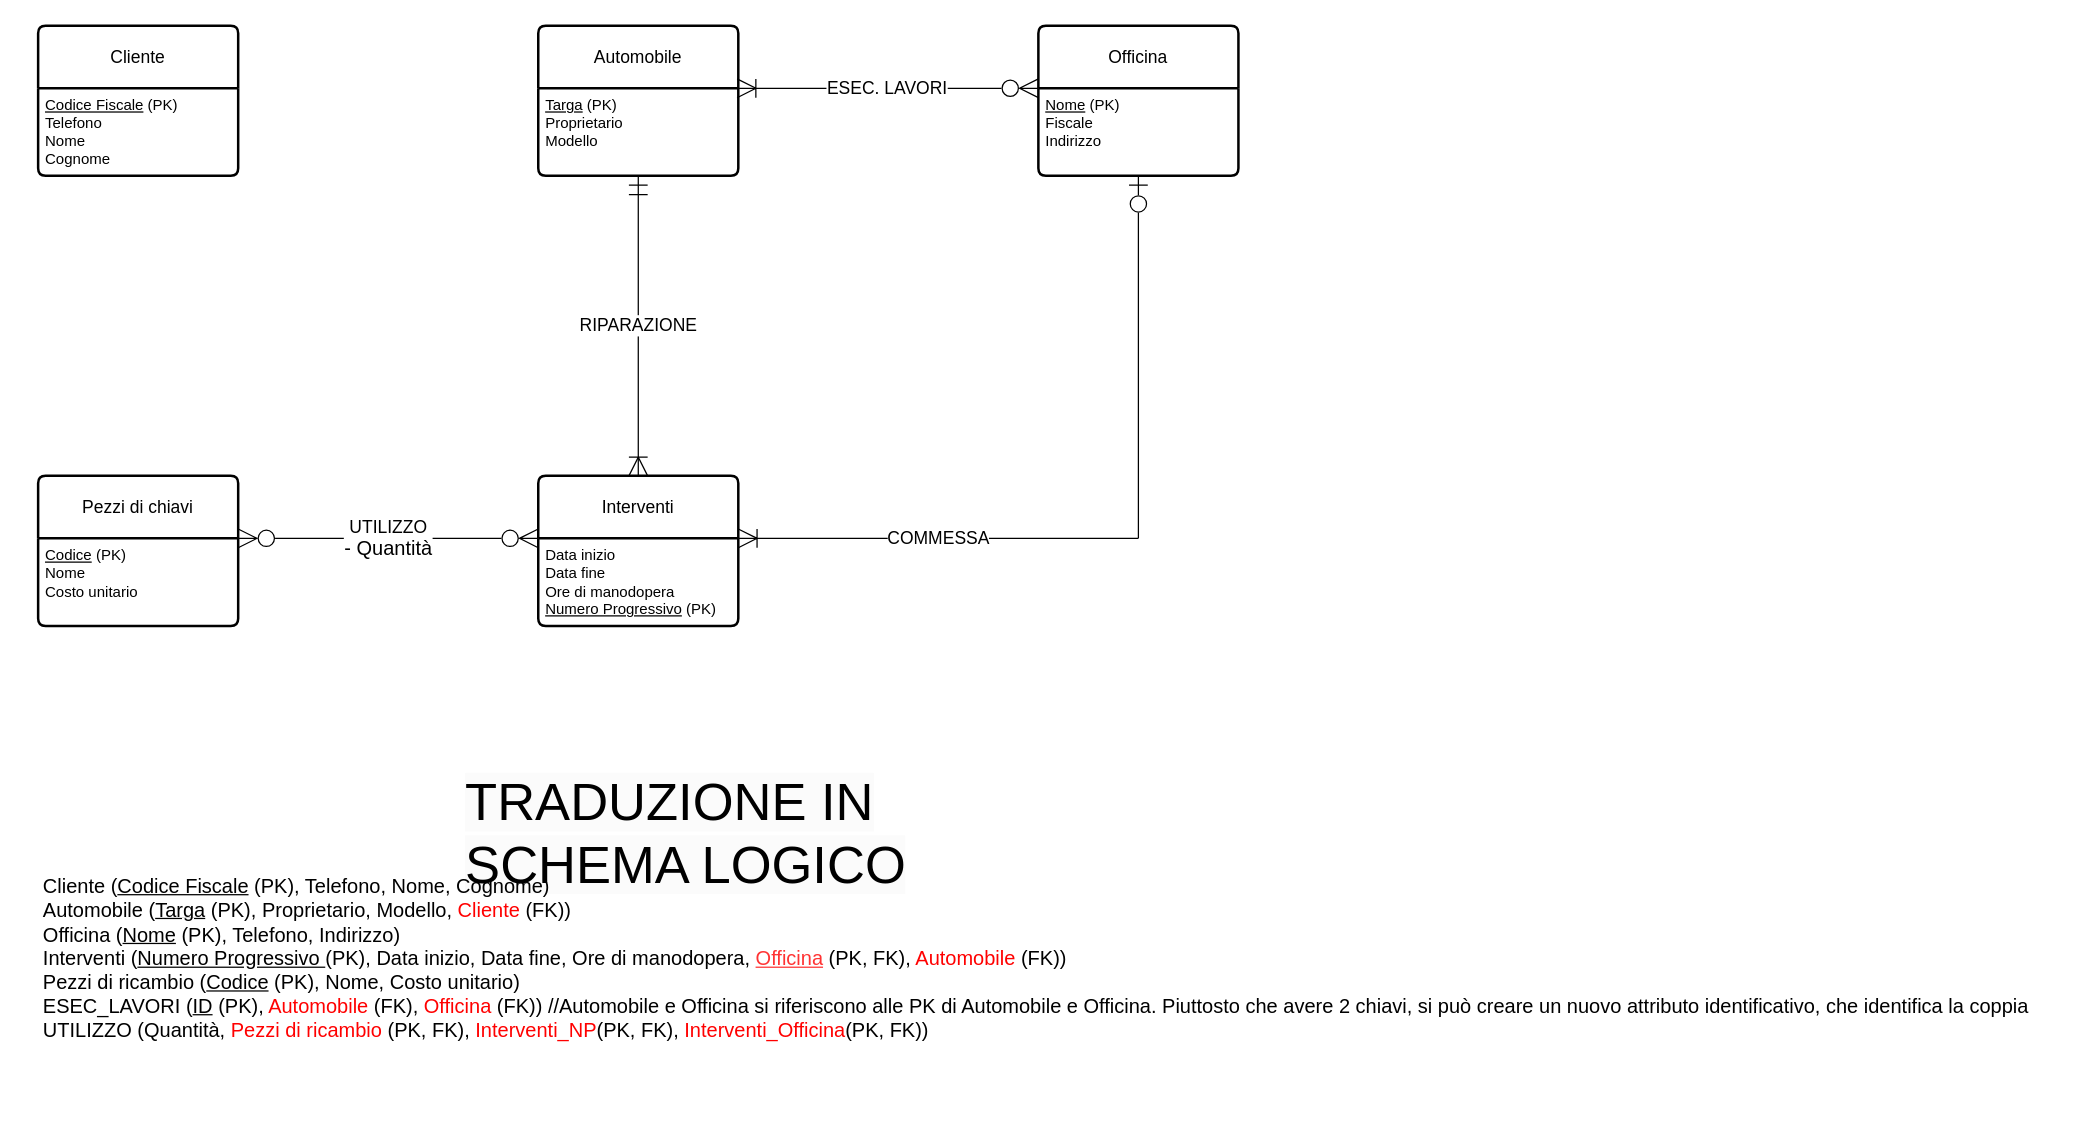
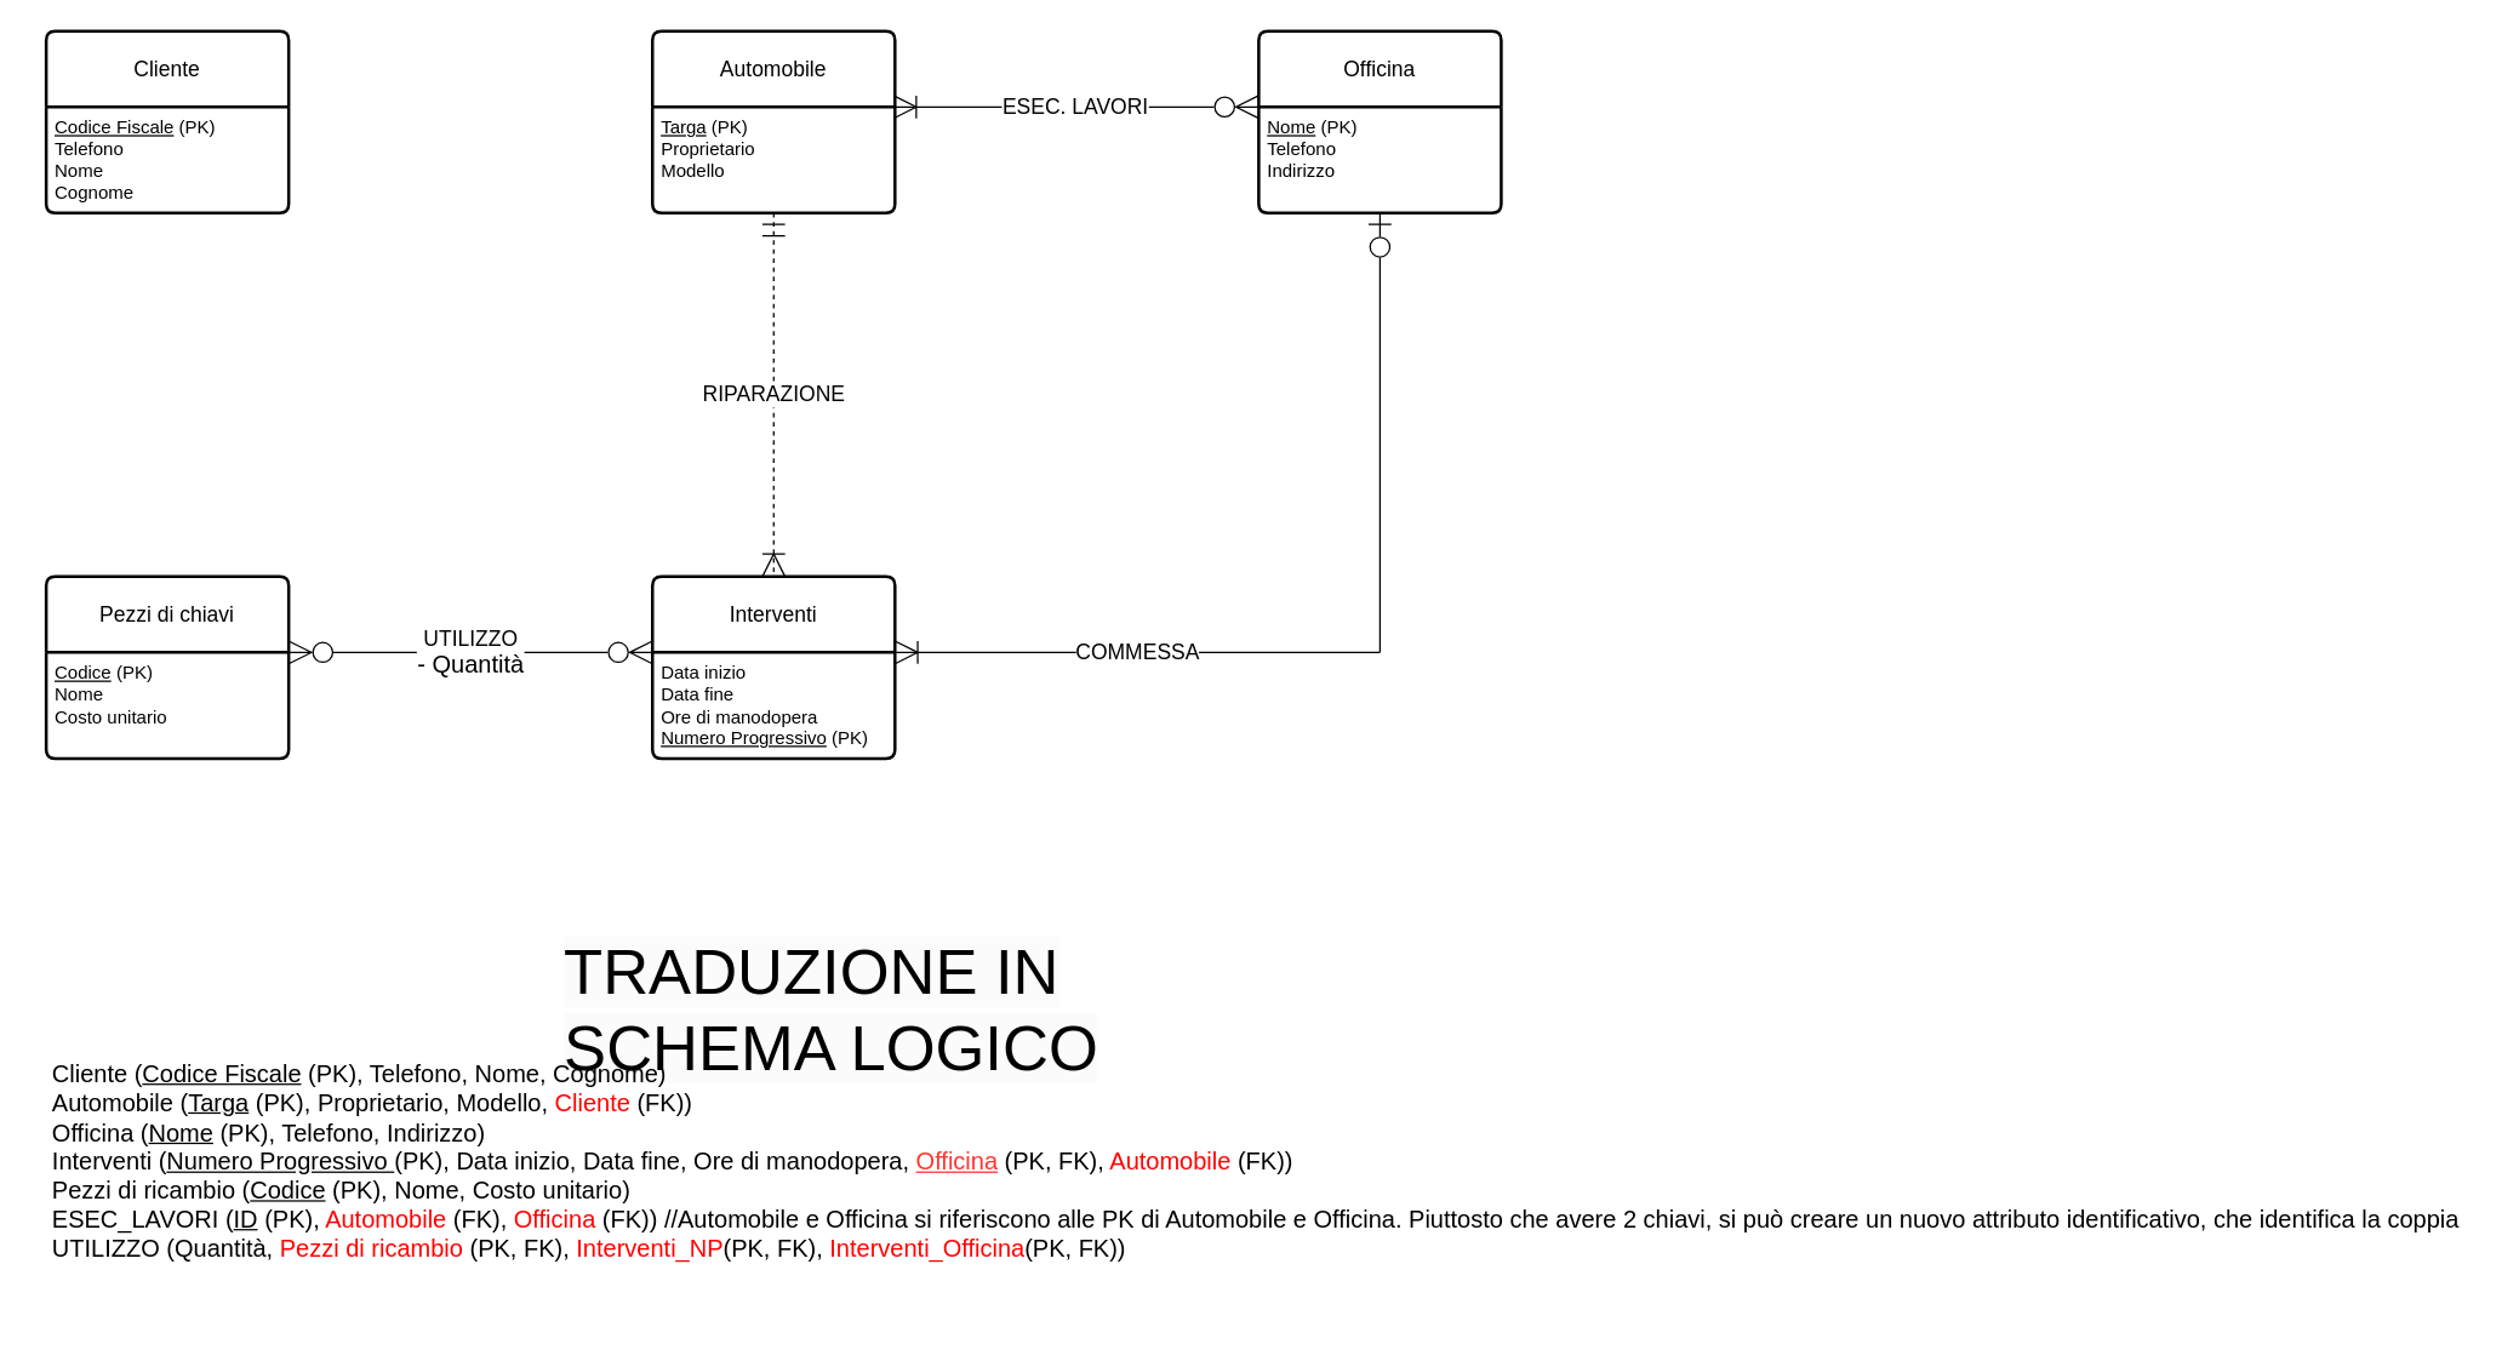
  <mxCell id="0" />
  <mxCell id="1" parent="0" />
  <mxCell id="2" value="Cliente" style="swimlane;childLayout=stackLayout;horizontal=1;startSize=50;horizontalStack=0;rounded=1;fontSize=14;fontStyle=0;strokeWidth=2;resizeParent=0;resizeLast=1;shadow=0;dashed=0;align=center;arcSize=4;whiteSpace=wrap;html=1;" parent="1" vertex="1"><mxGeometry x="30" y="20" width="160" height="120" as="geometry" /></mxCell>
  <mxCell id="3" value="&lt;u&gt;Codice Fiscale&lt;/u&gt; (PK)&lt;div&gt;Telefono&lt;/div&gt;&lt;div&gt;Nome&lt;/div&gt;&lt;div&gt;Cognome&lt;/div&gt;" style="align=left;strokeColor=none;fillColor=none;spacingLeft=4;fontSize=12;verticalAlign=top;resizable=0;rotatable=0;part=1;html=1;" parent="2" vertex="1"><mxGeometry y="50" width="160" height="70" as="geometry" /></mxCell>
  <mxCell id="4" value="Automobile" style="swimlane;childLayout=stackLayout;horizontal=1;startSize=50;horizontalStack=0;rounded=1;fontSize=14;fontStyle=0;strokeWidth=2;resizeParent=0;resizeLast=1;shadow=0;dashed=0;align=center;arcSize=4;whiteSpace=wrap;html=1;" parent="1" vertex="1"><mxGeometry x="430" y="20" width="160" height="120" as="geometry" /></mxCell>
  <mxCell id="5" value="&lt;u&gt;Targa&lt;/u&gt; (PK)&lt;div&gt;Proprietario&lt;/div&gt;&lt;div&gt;Modello&lt;/div&gt;" style="align=left;strokeColor=none;fillColor=none;spacingLeft=4;fontSize=12;verticalAlign=top;resizable=0;rotatable=0;part=1;html=1;" parent="4" vertex="1"><mxGeometry y="50" width="160" height="70" as="geometry" /></mxCell>
  <mxCell id="6" value="Officina" style="swimlane;childLayout=stackLayout;horizontal=1;startSize=50;horizontalStack=0;rounded=1;fontSize=14;fontStyle=0;strokeWidth=2;resizeParent=0;resizeLast=1;shadow=0;dashed=0;align=center;arcSize=4;whiteSpace=wrap;html=1;" parent="1" vertex="1"><mxGeometry y="20" width="160" height="120" as="geometry" x="830" /></mxCell>
- <mxCell id="7" value="&lt;u&gt;Nome&lt;/u&gt; (PK)&lt;div&gt;&lt;div&gt;Fiscale&lt;/div&gt;&lt;div&gt;Indirizzo&lt;/div&gt;&lt;/div&gt;" style="align=left;strokeColor=none;fillColor=none;spacingLeft=4;fontSize=12;verticalAlign=top;resizable=0;rotatable=0;part=1;html=1;" parent="6" vertex="1"><mxGeometry y="50" width="160" height="70" as="geometry" /></mxCell>
+ <mxCell id="7" value="&lt;u&gt;Nome&lt;/u&gt; (PK)&lt;div&gt;&lt;div&gt;Telefono&lt;/div&gt;&lt;div&gt;Indirizzo&lt;/div&gt;&lt;/div&gt;" style="align=left;strokeColor=none;fillColor=none;spacingLeft=4;fontSize=12;verticalAlign=top;resizable=0;rotatable=0;part=1;html=1;" parent="6" vertex="1"><mxGeometry y="50" width="160" height="70" as="geometry" /></mxCell>
  <mxCell id="8" value="&lt;font style=&quot;font-size: 14px;&quot;&gt;ESEC. LAVORI&lt;/font&gt;" style="endArrow=ERzeroToMany;html=1;rounded=0;exitX=0.994;exitY=0.417;exitDx=0;exitDy=0;exitPerimeter=0;entryX=0;entryY=0;entryDx=0;entryDy=0;endSize=13;startSize=13;endFill=0;startArrow=ERoneToMany;startFill=0;" parent="1" source="4" target="7" edge="1"><mxGeometry relative="1" as="geometry"><mxPoint x="670" y="70" as="sourcePoint" /><mxPoint x="800" y="70" as="targetPoint" /></mxGeometry></mxCell>
  <mxCell id="9" value="Interventi" style="swimlane;childLayout=stackLayout;horizontal=1;startSize=50;horizontalStack=0;rounded=1;fontSize=14;fontStyle=0;strokeWidth=2;resizeParent=0;resizeLast=1;shadow=0;dashed=0;align=center;arcSize=4;whiteSpace=wrap;html=1;" parent="1" vertex="1"><mxGeometry x="430" y="380" width="160" height="120" as="geometry" /></mxCell>
  <mxCell id="10" value="Data inizio&lt;div&gt;Data fine&lt;/div&gt;&lt;div&gt;Ore di manodopera&lt;/div&gt;&lt;div&gt;&lt;u&gt;Numero Progressivo&lt;/u&gt; (PK)&lt;/div&gt;" style="align=left;strokeColor=none;fillColor=none;spacingLeft=4;fontSize=12;verticalAlign=top;resizable=0;rotatable=0;part=1;html=1;" parent="9" vertex="1"><mxGeometry y="50" width="160" height="70" as="geometry" /></mxCell>
- <mxCell id="11" value="&lt;font style=&quot;font-size: 14px;&quot;&gt;RIPARAZIONE&lt;/font&gt;" style="endArrow=ERoneToMany;html=1;rounded=0;exitX=0.5;exitY=1;exitDx=0;exitDy=0;entryX=0.5;entryY=0;entryDx=0;entryDy=0;endSize=13;startSize=13;endFill=0;startArrow=ERmandOne;startFill=0;" parent="1" source="5" target="9" edge="1"><mxGeometry relative="1" as="geometry"><mxPoint x="400" y="270" as="sourcePoint" /><mxPoint x="560" y="270" as="targetPoint" /></mxGeometry></mxCell>
+ <mxCell id="11" value="&lt;font style=&quot;font-size: 14px;&quot;&gt;RIPARAZIONE&lt;/font&gt;" style="endArrow=ERoneToMany;html=1;rounded=0;exitX=0.5;exitY=1;exitDx=0;exitDy=0;entryX=0.5;entryY=0;entryDx=0;entryDy=0;endSize=13;startSize=13;endFill=0;startArrow=ERmandOne;startFill=0;dashed=1;" parent="1" source="5" target="9" edge="1"><mxGeometry relative="1" as="geometry"><mxPoint x="400" y="270" as="sourcePoint" /><mxPoint x="560" y="270" as="targetPoint" /></mxGeometry></mxCell>
  <mxCell id="12" value="Pezzi di chiavi" style="swimlane;childLayout=stackLayout;horizontal=1;startSize=50;horizontalStack=0;rounded=1;fontSize=14;fontStyle=0;strokeWidth=2;resizeParent=0;resizeLast=1;shadow=0;dashed=0;align=center;arcSize=4;whiteSpace=wrap;html=1;" parent="1" vertex="1"><mxGeometry x="30" y="380" width="160" height="120" as="geometry" /></mxCell>
  <mxCell id="13" value="&lt;u&gt;Codice&lt;/u&gt; (PK)&lt;div&gt;Nome&lt;/div&gt;&lt;div&gt;Costo unitario&lt;/div&gt;" style="align=left;strokeColor=none;fillColor=none;spacingLeft=4;fontSize=12;verticalAlign=top;resizable=0;rotatable=0;part=1;html=1;" parent="12" vertex="1"><mxGeometry y="50" width="160" height="70" as="geometry" /></mxCell>
  <mxCell id="14" value="&lt;font style=&quot;font-size: 14px;&quot;&gt;UTILIZZO&lt;/font&gt;&lt;div&gt;&lt;font size=&quot;3&quot;&gt;- Quantità&lt;/font&gt;&lt;/div&gt;" style="endArrow=ERzeroToMany;html=1;rounded=0;exitX=1;exitY=0;exitDx=0;exitDy=0;entryX=0;entryY=0;entryDx=0;entryDy=0;endSize=13;startSize=13;endFill=0;startArrow=ERzeroToMany;startFill=0;" parent="1" source="13" target="10" edge="1"><mxGeometry relative="1" as="geometry"><mxPoint x="230" y="430" as="sourcePoint" /><mxPoint x="390" y="430" as="targetPoint" /></mxGeometry></mxCell>
  <mxCell id="15" value="" style="endArrow=none;html=1;rounded=0;exitX=0.5;exitY=1;exitDx=0;exitDy=0;startArrow=ERzeroToOne;startFill=0;endSize=13;startSize=13;" parent="1" source="7" edge="1"><mxGeometry relative="1" as="geometry"><mxPoint y="310" as="sourcePoint" x="830" /><mxPoint x="910" y="430" as="targetPoint" /></mxGeometry></mxCell>
  <mxCell id="16" value="&lt;font style=&quot;font-size: 14px;&quot;&gt;COMMESSA&lt;/font&gt;" style="endArrow=none;html=1;rounded=0;exitX=1;exitY=0;exitDx=0;exitDy=0;startSize=13;endSize=13;endFill=0;startArrow=ERoneToMany;startFill=0;" parent="1" source="10" edge="1"><mxGeometry relative="1" as="geometry"><mxPoint x="630" y="430" as="sourcePoint" /><mxPoint x="910" y="430" as="targetPoint" /></mxGeometry></mxCell>
  <mxCell id="17" value="&lt;span style=&quot;color: rgb(0, 0, 0); font-family: Helvetica; font-size: 42px; font-style: normal; font-variant-ligatures: normal; font-variant-caps: normal; font-weight: 400; letter-spacing: normal; orphans: 2; text-align: center; text-indent: 0px; text-transform: none; widows: 2; word-spacing: 0px; -webkit-text-stroke-width: 0px; white-space: normal; background-color: rgb(251, 251, 251); text-decoration-thickness: initial; text-decoration-style: initial; text-decoration-color: initial; display: inline !important; float: none;&quot;&gt;TRADUZIONE IN SCHEMA LOGICO&lt;/span&gt;" style="text;whiteSpace=wrap;html=1;" parent="1" vertex="1"><mxGeometry x="370" y="610" width="370" height="70" as="geometry" /></mxCell>
  <mxCell id="18" value="&lt;div style=&quot;text-align: left;&quot;&gt;&lt;span style=&quot;font-size: 16px; background-color: initial;&quot;&gt;Cliente (&lt;/span&gt;&lt;u style=&quot;font-size: 16px; background-color: initial;&quot;&gt;Codice Fiscale&lt;/u&gt;&lt;span style=&quot;font-size: 16px; background-color: initial;&quot;&gt; (PK), Telefono, Nome, Cognome)&lt;/span&gt;&lt;/div&gt;&lt;div style=&quot;text-align: left;&quot;&gt;&lt;font size=&quot;3&quot;&gt;Automobile (&lt;u&gt;Targa&lt;/u&gt; (PK), Proprietario, Modello, &lt;font color=&quot;#ff0000&quot;&gt;Cliente&lt;/font&gt; (FK))&lt;/font&gt;&lt;/div&gt;&lt;div style=&quot;text-align: left;&quot;&gt;&lt;font size=&quot;3&quot;&gt;Officina (&lt;u&gt;Nome&lt;/u&gt; (PK), Telefono, Indirizzo)&lt;/font&gt;&lt;/div&gt;&lt;div style=&quot;text-align: left;&quot;&gt;&lt;font size=&quot;3&quot;&gt;Interventi (&lt;u style=&quot;&quot;&gt;Numero Progressivo &lt;/u&gt;(PK), Data inizio, Data fine, Ore di manodopera, &lt;font color=&quot;#ff3333&quot;&gt;&lt;u&gt;Officina&lt;/u&gt;&lt;/font&gt; (PK, FK), &lt;font color=&quot;#ff0000&quot;&gt;Automobile&lt;/font&gt; (FK))&lt;/font&gt;&lt;/div&gt;&lt;div style=&quot;text-align: left;&quot;&gt;&lt;font size=&quot;3&quot;&gt;Pezzi di ricambio (&lt;u&gt;Codice&lt;/u&gt; (PK), Nome, Costo unitario)&lt;/font&gt;&lt;/div&gt;&lt;div style=&quot;text-align: left;&quot;&gt;&lt;font size=&quot;3&quot;&gt;ESEC_LAVORI (&lt;u&gt;ID&lt;/u&gt; (PK), &lt;font color=&quot;#ff0000&quot;&gt;Automobile&lt;/font&gt; (FK), &lt;font color=&quot;#ff0000&quot;&gt;Officina&lt;/font&gt; (FK)&lt;/font&gt;&lt;span style=&quot;font-size: medium; background-color: initial;&quot;&gt;) //Automobile e Officina si riferiscono alle PK di Automobile e Officina. Piuttosto che avere 2 chiavi, si può creare un nuovo attributo identificativo, che identifica la coppia&amp;nbsp;&lt;/span&gt;&lt;/div&gt;&lt;div style=&quot;text-align: left;&quot;&gt;&lt;span style=&quot;font-size: medium; background-color: initial;&quot;&gt;UTILIZZO (Quantità, &lt;font color=&quot;#ff0000&quot;&gt;Pezzi di ricambio&lt;/font&gt; (PK, FK), &lt;font color=&quot;#ff0000&quot;&gt;Interventi_NP&lt;/font&gt;(PK, FK), &lt;font color=&quot;#ff0000&quot;&gt;Interventi_Officina&lt;/font&gt;(PK, FK))&lt;/span&gt;&lt;/div&gt;&lt;div style=&quot;text-align: left;&quot;&gt;&lt;span style=&quot;font-size: medium; background-color: initial;&quot;&gt;&lt;br&gt;&lt;/span&gt;&lt;/div&gt;&lt;div style=&quot;text-align: left;&quot;&gt;&lt;span style=&quot;font-size: medium; background-color: initial;&quot;&gt;&lt;br&gt;&lt;/span&gt;&lt;/div&gt;" style="text;html=1;align=center;verticalAlign=middle;resizable=0;points=[];autosize=1;strokeColor=none;fillColor=none;" parent="1" vertex="1"><mxGeometry x="20" y="690" width="1620" height="190" as="geometry" /></mxCell>
